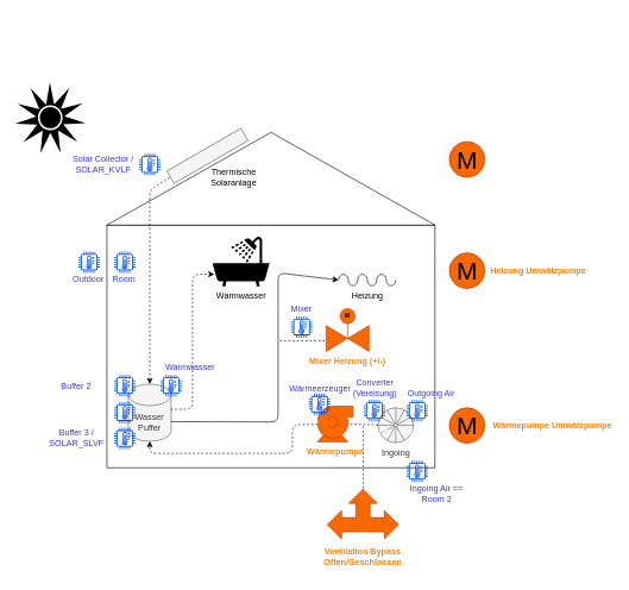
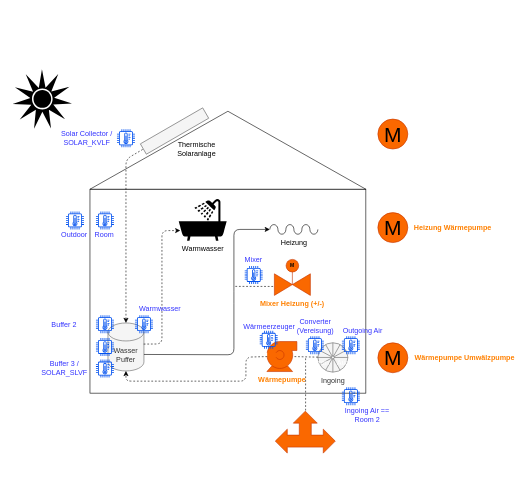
  <mxCell id="0" />
  <mxCell id="1" parent="0" />
  <mxCell id="2" value="" style="rounded=0;whiteSpace=wrap;html=1;" vertex="1" parent="1"><mxGeometry x="149" y="315" width="460" height="340" as="geometry" /></mxCell>
  <mxCell id="3" value="" style="triangle;whiteSpace=wrap;html=1;rotation=-90;" vertex="1" parent="1"><mxGeometry x="314" y="20" width="130" height="460" as="geometry" /></mxCell>
  <mxCell id="4" value="" style="rounded=0;whiteSpace=wrap;html=1;rotation=-30;fillColor=#f5f5f5;strokeColor=#666666;fontColor=#333333;" vertex="1" parent="1"><mxGeometry x="230" y="208" width="120" height="20" as="geometry" /></mxCell>
  <mxCell id="5" value="Wasser&lt;br&gt;Puffer" style="shape=cylinder3;whiteSpace=wrap;html=1;boundedLbl=1;backgroundOutline=1;size=15;fillColor=#f5f5f5;strokeColor=#666666;fontColor=#333333;" vertex="1" parent="1"><mxGeometry x="179" y="538" width="60" height="80" as="geometry" /></mxCell>
  <mxCell id="6" value="&lt;b&gt;&lt;font color=&quot;#ff8000&quot;&gt;Wärmepumpe&lt;/font&gt;&lt;/b&gt;" style="shape=mxgraph.pid.pumps.centrifugal_pump_1;html=1;pointerEvents=1;align=center;verticalLabelPosition=bottom;verticalAlign=top;dashed=0;fillColor=#fa6800;strokeColor=#C73500;fontColor=#000000;" vertex="1" parent="1"><mxGeometry x="444" y="569" width="50" height="50" as="geometry" /></mxCell>
  <mxCell id="7" value="Ingoing" style="verticalLabelPosition=bottom;html=1;verticalAlign=top;align=center;shape=mxgraph.floorplan.spiral_stairs;fillColor=#f5f5f5;fontColor=#333333;strokeColor=#666666;" vertex="1" parent="1"><mxGeometry x="529" y="571" width="50" height="49" as="geometry" /></mxCell>
  <mxCell id="8" value="" style="shape=mxgraph.signs.nature.sun_2;html=1;pointerEvents=1;fillColor=#000000;strokeColor=none;verticalLabelPosition=bottom;verticalAlign=top;align=center;sketch=0;" vertex="1" parent="1"><mxGeometry x="20" y="115" width="99" height="99" as="geometry" /></mxCell>
  <mxCell id="9" value="" style="endArrow=none;dashed=1;html=1;rounded=1;entryX=0.86;entryY=0.5;entryDx=0;entryDy=0;entryPerimeter=0;" edge="1" parent="1" target="6"><mxGeometry width="50" height="50" relative="1" as="geometry"><mxPoint x="529" y="595" as="sourcePoint" /><mxPoint x="490.4" y="577.5" as="targetPoint" /><Array as="points" /></mxGeometry></mxCell>
  <mxCell id="10" value="" style="endArrow=none;dashed=1;html=1;rounded=1;entryX=0;entryY=0.5;entryDx=0;entryDy=0;exitX=0.5;exitY=0;exitDx=0;exitDy=0;exitPerimeter=0;endFill=0;startArrow=classic;startFill=1;" edge="1" parent="1" source="5" target="4"><mxGeometry width="50" height="50" relative="1" as="geometry"><mxPoint x="519" y="555" as="sourcePoint" /><mxPoint x="569" y="505" as="targetPoint" /><Array as="points"><mxPoint x="209" y="265" /></Array></mxGeometry></mxCell>
- <mxCell id="11" value="Heizung" style="verticalLabelPosition=bottom;outlineConnect=0;align=center;dashed=0;html=1;verticalAlign=top;shape=mxgraph.pid.misc.flexible_pipe;pointerEvents=1;" vertex="1" parent="1"><mxGeometry x="474" y="384" width="80" height="16" as="geometry" /></mxCell>
+ <mxCell id="11" value="Heizung" style="verticalLabelPosition=bottom;outlineConnect=0;align=center;dashed=0;html=1;verticalAlign=top;shape=mxgraph.pid.misc.flexible_pipe;pointerEvents=1;" vertex="1" parent="1"><mxGeometry x="449" y="374" width="80" height="16" as="geometry" /></mxCell>
  <mxCell id="12" value="Warmwasser" style="shape=mxgraph.signs.people.shower_2;html=1;pointerEvents=1;fillColor=#000000;strokeColor=none;verticalLabelPosition=bottom;verticalAlign=top;align=center;" vertex="1" parent="1"><mxGeometry x="297" y="331" width="80" height="70" as="geometry" /></mxCell>
  <mxCell id="13" value="" style="endArrow=classic;dashed=0;html=1;rounded=1;entryX=0;entryY=0.5;entryDx=0;entryDy=0;entryPerimeter=0;endFill=1;exitX=1;exitY=0;exitDx=0;exitDy=52.5;exitPerimeter=0;" edge="1" parent="1" source="5" target="11"><mxGeometry width="50" height="50" relative="1" as="geometry"><mxPoint x="399" y="573" as="sourcePoint" /><mxPoint x="713" y="503" as="targetPoint" /><Array as="points"><mxPoint x="389" y="591" /><mxPoint x="389" y="495" /><mxPoint x="389" y="382" /></Array></mxGeometry></mxCell>
  <mxCell id="14" value="" style="endArrow=classic;dashed=1;html=1;rounded=1;exitX=0.993;exitY=0.44;exitDx=0;exitDy=0;exitPerimeter=0;entryX=0.033;entryY=0.756;entryDx=0;entryDy=0;entryPerimeter=0;endFill=1;" edge="1" parent="1" source="5" target="12"><mxGeometry width="50" height="50" relative="1" as="geometry"><mxPoint x="119" y="590.5" as="sourcePoint" /><mxPoint x="407" y="505" as="targetPoint" /><Array as="points"><mxPoint x="269" y="573" /><mxPoint x="269" y="384" /></Array></mxGeometry></mxCell>
  <mxCell id="15" value="" style="endArrow=classic;dashed=1;html=1;rounded=1;entryX=0.5;entryY=1;entryDx=0;entryDy=0;entryPerimeter=0;exitX=0.01;exitY=0.5;exitDx=0;exitDy=0;exitPerimeter=0;endFill=1;" edge="1" parent="1"><mxGeometry width="50" height="50" relative="1" as="geometry"><mxPoint x="444.5" y="594" as="sourcePoint" /><mxPoint x="209" y="618" as="targetPoint" /><Array as="points"><mxPoint x="409" y="595" /><mxPoint x="409" y="635" /><mxPoint x="209" y="635" /></Array></mxGeometry></mxCell>
  <mxCell id="16" value="" style="group;" vertex="1" connectable="0" parent="1"><mxGeometry x="629" y="571" width="230" height="50" as="geometry" /></mxCell>
  <mxCell id="17" value="M" style="verticalLabelPosition=middle;shadow=0;dashed=0;align=center;html=1;verticalAlign=middle;strokeWidth=1;shape=ellipse;aspect=fixed;fontSize=35;fillColor=#fa6800;strokeColor=#C73500;fontColor=#000000;" vertex="1" parent="16"><mxGeometry width="50" height="50" as="geometry" /></mxCell>
  <mxCell id="18" value="&lt;b style=&quot;&quot;&gt;&lt;font color=&quot;#ff8000&quot;&gt;Wärmepumpe Umwälzpumpe&lt;/font&gt;&lt;/b&gt;" style="text;html=1;strokeColor=none;fillColor=none;align=center;verticalAlign=middle;whiteSpace=wrap;rounded=0;" vertex="1" parent="16"><mxGeometry x="60" y="10" width="170" height="30" as="geometry" /></mxCell>
  <mxCell id="19" value="" style="group" vertex="1" connectable="0" parent="1"><mxGeometry x="629" y="198" width="190" height="50" as="geometry" /></mxCell>
  <mxCell id="20" value="M" style="verticalLabelPosition=middle;shadow=0;dashed=0;align=center;html=1;verticalAlign=middle;strokeWidth=1;shape=ellipse;aspect=fixed;fontSize=35;fillColor=#fa6800;strokeColor=#C73500;fontColor=#000000;" vertex="1" parent="19"><mxGeometry width="50" height="50" as="geometry" /></mxCell>
  <mxCell id="21" value="" style="group" vertex="1" connectable="0" parent="1"><mxGeometry x="629" y="354" width="200" height="50" as="geometry" /></mxCell>
  <mxCell id="22" value="M" style="verticalLabelPosition=middle;shadow=0;dashed=0;align=center;html=1;verticalAlign=middle;strokeWidth=1;shape=ellipse;aspect=fixed;fontSize=35;fillColor=#fa6800;strokeColor=#C73500;fontColor=#000000;" vertex="1" parent="21"><mxGeometry width="50" height="50" as="geometry" /></mxCell>
- <mxCell id="23" value="&lt;b&gt;&lt;font color=&quot;#ff8000&quot;&gt;Heizung Umwälzpumpe&lt;/font&gt;&lt;/b&gt;" style="text;html=1;strokeColor=none;fillColor=none;align=center;verticalAlign=middle;whiteSpace=wrap;rounded=0;" vertex="1" parent="21"><mxGeometry x="50" y="10" width="150" height="30" as="geometry" /></mxCell>
+ <mxCell id="23" value="&lt;b&gt;&lt;font color=&quot;#ff8000&quot;&gt;Heizung Wärmepumpe&lt;/font&gt;&lt;/b&gt;" style="text;html=1;strokeColor=none;fillColor=none;align=center;verticalAlign=middle;whiteSpace=wrap;rounded=0;" vertex="1" parent="21"><mxGeometry x="50" y="10" width="150" height="30" as="geometry" /></mxCell>
  <mxCell id="24" value="" style="group" vertex="1" connectable="0" parent="1"><mxGeometry x="429" y="432" width="160" height="123" as="geometry" /></mxCell>
  <mxCell id="25" value="" style="verticalLabelPosition=bottom;align=center;html=1;verticalAlign=top;pointerEvents=1;dashed=0;shape=mxgraph.pid2valves.valve;valveType=gate;actuator=motor;fillColor=#fa6800;strokeColor=#C73500;fontColor=#000000;" vertex="1" parent="24"><mxGeometry x="27.5" width="60" height="60" as="geometry" /></mxCell>
  <mxCell id="26" value="&lt;b&gt;&lt;font color=&quot;#ff8000&quot;&gt;Mixer Heizung (+/-)&lt;/font&gt;&lt;/b&gt;" style="text;html=1;strokeColor=none;fillColor=none;align=center;verticalAlign=middle;whiteSpace=wrap;rounded=0;" vertex="1" parent="24"><mxGeometry y="60" width="115" height="30" as="geometry" /></mxCell>
  <mxCell id="27" value="" style="sketch=0;outlineConnect=0;fillColor=#0050ef;strokeColor=#001DBC;dashed=0;verticalLabelPosition=bottom;verticalAlign=top;align=center;html=1;fontSize=12;fontStyle=0;aspect=fixed;pointerEvents=1;shape=mxgraph.aws4.iot_thing_temperature_sensor;fontColor=#ffffff;" vertex="1" parent="24"><mxGeometry x="-22" y="11" width="30" height="30" as="geometry" /></mxCell>
  <mxCell id="28" value="&lt;font color=&quot;#3333ff&quot;&gt;Converter&lt;br&gt;(Vereisung)&lt;br&gt;&lt;/font&gt;" style="text;html=1;strokeColor=none;fillColor=none;align=center;verticalAlign=middle;whiteSpace=wrap;rounded=0;" vertex="1" parent="24"><mxGeometry x="66" y="96" width="60" height="30" as="geometry" /></mxCell>
  <mxCell id="29" value="" style="endArrow=none;dashed=1;html=1;rounded=0;exitX=-0.035;exitY=0.752;exitDx=0;exitDy=0;exitPerimeter=0;" edge="1" parent="1" source="25"><mxGeometry width="50" height="50" relative="1" as="geometry"><mxPoint x="489" y="435" as="sourcePoint" /><mxPoint x="389" y="477" as="targetPoint" /></mxGeometry></mxCell>
  <mxCell id="30" value="" style="group" vertex="1" connectable="0" parent="1"><mxGeometry x="438" y="685" width="140" height="120" as="geometry" /></mxCell>
  <mxCell id="31" value="" style="html=1;shadow=0;dashed=0;align=center;verticalAlign=middle;shape=mxgraph.arrows2.triadArrow;dy=10;dx=20;arrowHead=40;fillColor=#fa6800;fontColor=#000000;strokeColor=#C73500;" vertex="1" parent="30"><mxGeometry x="20" width="100" height="70" as="geometry" /></mxCell>
- <mxCell id="32" value="&lt;b&gt;&lt;font color=&quot;#ff8000&quot;&gt;Ventilation Bypass&lt;br&gt;Offen/Geschlossen&lt;/font&gt;&lt;br&gt;&lt;/b&gt;" style="text;html=1;strokeColor=none;fillColor=none;align=center;verticalAlign=middle;whiteSpace=wrap;rounded=0;" vertex="1" parent="30"><mxGeometry y="70" width="140" height="50" as="geometry" /></mxCell>
  <mxCell id="33" value="" style="endArrow=none;dashed=1;html=1;rounded=0;" edge="1" parent="1"><mxGeometry width="50" height="50" relative="1" as="geometry"><mxPoint x="508.52" y="684" as="sourcePoint" /><mxPoint x="508.52" y="596" as="targetPoint" /></mxGeometry></mxCell>
  <mxCell id="34" value="Thermische&lt;br&gt;Solaranlage" style="text;html=1;strokeColor=none;fillColor=none;align=center;verticalAlign=middle;whiteSpace=wrap;rounded=0;" vertex="1" parent="1"><mxGeometry x="297" y="228" width="60" height="40" as="geometry" /></mxCell>
  <mxCell id="35" value="" style="sketch=0;outlineConnect=0;fillColor=#0050ef;strokeColor=#001DBC;dashed=0;verticalLabelPosition=bottom;verticalAlign=top;align=center;html=1;fontSize=12;fontStyle=0;aspect=fixed;pointerEvents=1;shape=mxgraph.aws4.iot_thing_temperature_sensor;fontColor=#ffffff;" vertex="1" parent="1"><mxGeometry x="159" y="525" width="30" height="30" as="geometry" /></mxCell>
  <mxCell id="36" value="" style="sketch=0;outlineConnect=0;fillColor=#0050ef;strokeColor=#001DBC;dashed=0;verticalLabelPosition=bottom;verticalAlign=top;align=center;html=1;fontSize=12;fontStyle=0;aspect=fixed;pointerEvents=1;shape=mxgraph.aws4.iot_thing_temperature_sensor;fontColor=#ffffff;" vertex="1" parent="1"><mxGeometry x="159" y="599" width="30" height="30" as="geometry" /></mxCell>
  <mxCell id="37" value="Auzuzen&lt;br&gt;" style="sketch=0;outlineConnect=0;fillColor=#0050ef;strokeColor=#001DBC;dashed=0;verticalLabelPosition=bottom;verticalAlign=top;align=center;html=1;fontSize=12;fontStyle=0;aspect=fixed;pointerEvents=1;shape=mxgraph.aws4.iot_thing_temperature_sensor;fontColor=#ffffff;" vertex="1" parent="1"><mxGeometry x="509" y="560" width="30" height="30" as="geometry" /></mxCell>
  <mxCell id="38" value="" style="group" vertex="1" connectable="0" parent="1"><mxGeometry x="93" y="352" width="60" height="54" as="geometry" /></mxCell>
  <mxCell id="39" value="Auzuzen&lt;br&gt;" style="sketch=0;outlineConnect=0;fillColor=#0050ef;strokeColor=#001DBC;dashed=0;verticalLabelPosition=bottom;verticalAlign=top;align=center;html=1;fontSize=12;fontStyle=0;aspect=fixed;pointerEvents=1;shape=mxgraph.aws4.iot_thing_temperature_sensor;fontColor=#ffffff;" vertex="1" parent="38"><mxGeometry x="16" width="30" height="30" as="geometry" /></mxCell>
  <mxCell id="40" value="&lt;font color=&quot;#3333ff&quot;&gt;Outdoor&lt;/font&gt;" style="text;html=1;strokeColor=none;fillColor=none;align=center;verticalAlign=middle;whiteSpace=wrap;rounded=0;" vertex="1" parent="38"><mxGeometry y="24" width="60" height="30" as="geometry" /></mxCell>
  <mxCell id="41" value="" style="group" vertex="1" connectable="0" parent="1"><mxGeometry x="148" y="352" width="50" height="54" as="geometry" /></mxCell>
  <mxCell id="42" value="" style="sketch=0;outlineConnect=0;fillColor=#0050ef;strokeColor=#001DBC;dashed=0;verticalLabelPosition=bottom;verticalAlign=top;align=center;html=1;fontSize=12;fontStyle=0;aspect=fixed;pointerEvents=1;shape=mxgraph.aws4.iot_thing_temperature_sensor;fontColor=#ffffff;" vertex="1" parent="41"><mxGeometry x="11" width="30" height="30" as="geometry" /></mxCell>
  <mxCell id="43" value="&lt;font color=&quot;#3333ff&quot;&gt;Room&lt;/font&gt;" style="text;html=1;strokeColor=none;fillColor=none;align=center;verticalAlign=middle;whiteSpace=wrap;rounded=0;" vertex="1" parent="41"><mxGeometry y="24" width="50" height="30" as="geometry" /></mxCell>
  <mxCell id="44" value="" style="group" vertex="1" connectable="0" parent="1"><mxGeometry x="99" y="214" width="125" height="31" as="geometry" /></mxCell>
  <mxCell id="45" value="" style="sketch=0;outlineConnect=0;fillColor=#0050ef;strokeColor=#001DBC;dashed=0;verticalLabelPosition=bottom;verticalAlign=top;align=center;html=1;fontSize=12;fontStyle=0;aspect=fixed;pointerEvents=1;shape=mxgraph.aws4.iot_thing_temperature_sensor;fontColor=#ffffff;" vertex="1" parent="44"><mxGeometry x="95" y="1" width="30" height="30" as="geometry" /></mxCell>
  <mxCell id="46" value="&lt;font color=&quot;#3333ff&quot;&gt;Solar Collector /&lt;br&gt;SOLAR_KVLF&lt;br&gt;&lt;/font&gt;" style="text;html=1;strokeColor=none;fillColor=none;align=center;verticalAlign=middle;whiteSpace=wrap;rounded=0;" vertex="1" parent="44"><mxGeometry width="90" height="30" as="geometry" /></mxCell>
  <mxCell id="47" value="" style="group" vertex="1" connectable="0" parent="1"><mxGeometry x="564" y="536" width="80" height="54" as="geometry" /></mxCell>
  <mxCell id="48" value="Auzuzen&lt;br&gt;" style="sketch=0;outlineConnect=0;fillColor=#0050ef;strokeColor=#001DBC;dashed=0;verticalLabelPosition=bottom;verticalAlign=top;align=center;html=1;fontSize=12;fontStyle=0;aspect=fixed;pointerEvents=1;shape=mxgraph.aws4.iot_thing_temperature_sensor;fontColor=#ffffff;" vertex="1" parent="47"><mxGeometry x="5" y="24" width="30" height="30" as="geometry" /></mxCell>
  <mxCell id="49" value="&lt;font color=&quot;#3333ff&quot;&gt;Outgoing Air&lt;/font&gt;" style="text;html=1;strokeColor=none;fillColor=none;align=center;verticalAlign=middle;whiteSpace=wrap;rounded=0;" vertex="1" parent="47"><mxGeometry width="80" height="30" as="geometry" /></mxCell>
  <mxCell id="50" value="&lt;font color=&quot;#3333ff&quot;&gt;Mixer&lt;/font&gt;" style="text;html=1;strokeColor=none;fillColor=none;align=center;verticalAlign=middle;whiteSpace=wrap;rounded=0;" vertex="1" parent="1"><mxGeometry x="392" y="418" width="60" height="30" as="geometry" /></mxCell>
  <mxCell id="51" value="" style="group" vertex="1" connectable="0" parent="1"><mxGeometry x="398" y="529" width="100" height="52" as="geometry" /></mxCell>
  <mxCell id="52" value="" style="sketch=0;outlineConnect=0;fillColor=#0050ef;strokeColor=#001DBC;dashed=0;verticalLabelPosition=bottom;verticalAlign=top;align=center;html=1;fontSize=12;fontStyle=0;aspect=fixed;pointerEvents=1;shape=mxgraph.aws4.iot_thing_temperature_sensor;fontColor=#ffffff;" vertex="1" parent="51"><mxGeometry x="34" y="22" width="30" height="30" as="geometry" /></mxCell>
  <mxCell id="53" value="&lt;font color=&quot;#3333ff&quot;&gt;Wärmeerzeuger&lt;/font&gt;" style="text;html=1;strokeColor=none;fillColor=none;align=center;verticalAlign=middle;whiteSpace=wrap;rounded=0;" vertex="1" parent="51"><mxGeometry width="100" height="30" as="geometry" /></mxCell>
  <mxCell id="54" value="" style="sketch=0;outlineConnect=0;fillColor=#0050ef;strokeColor=#001DBC;dashed=0;verticalLabelPosition=bottom;verticalAlign=top;align=center;html=1;fontSize=12;fontStyle=0;aspect=fixed;pointerEvents=1;shape=mxgraph.aws4.iot_thing_temperature_sensor;fontColor=#ffffff;" vertex="1" parent="1"><mxGeometry x="159" y="563" width="30" height="30" as="geometry" /></mxCell>
  <mxCell id="55" value="" style="sketch=0;outlineConnect=0;fillColor=#0050ef;strokeColor=#001DBC;dashed=0;verticalLabelPosition=bottom;verticalAlign=top;align=center;html=1;fontSize=12;fontStyle=0;aspect=fixed;pointerEvents=1;shape=mxgraph.aws4.iot_thing_temperature_sensor;fontColor=#ffffff;" vertex="1" parent="1"><mxGeometry x="224" y="525" width="30" height="30" as="geometry" /></mxCell>
  <mxCell id="56" value="&lt;font color=&quot;#3333ff&quot;&gt;Buffer 2&lt;/font&gt;" style="text;html=1;strokeColor=none;fillColor=none;align=center;verticalAlign=middle;whiteSpace=wrap;rounded=0;" vertex="1" parent="1"><mxGeometry x="76" y="525" width="60" height="34" as="geometry" /></mxCell>
  <mxCell id="57" value="&lt;font color=&quot;#3333ff&quot;&gt;Buffer 3 / &lt;br&gt;SOLAR_SLVF&lt;/font&gt;" style="text;html=1;strokeColor=none;fillColor=none;align=center;verticalAlign=middle;whiteSpace=wrap;rounded=0;" vertex="1" parent="1"><mxGeometry x="61.5" y="599" width="89" height="30" as="geometry" /></mxCell>
  <mxCell id="58" value="&lt;font color=&quot;#3333ff&quot;&gt;Warmwasser&lt;/font&gt;" style="text;html=1;strokeColor=none;fillColor=none;align=center;verticalAlign=middle;whiteSpace=wrap;rounded=0;" vertex="1" parent="1"><mxGeometry x="224" y="499" width="84" height="30" as="geometry" /></mxCell>
  <mxCell id="59" value="" style="group" vertex="1" connectable="0" parent="1"><mxGeometry x="569" y="645" width="90" height="54" as="geometry" /></mxCell>
  <mxCell id="60" value="" style="sketch=0;outlineConnect=0;fillColor=#0050ef;strokeColor=#001DBC;dashed=0;verticalLabelPosition=bottom;verticalAlign=top;align=center;html=1;fontSize=12;fontStyle=0;aspect=fixed;pointerEvents=1;shape=mxgraph.aws4.iot_thing_temperature_sensor;fontColor=#ffffff;" vertex="1" parent="59"><mxGeometry width="30" height="30" as="geometry" /></mxCell>
  <mxCell id="61" value="&lt;font color=&quot;#3333ff&quot;&gt;Ingoing Air == Room 2&lt;/font&gt;" style="text;html=1;strokeColor=none;fillColor=none;align=center;verticalAlign=middle;whiteSpace=wrap;rounded=0;" vertex="1" parent="59"><mxGeometry x="-1" y="31" width="87" height="30" as="geometry" /></mxCell>
